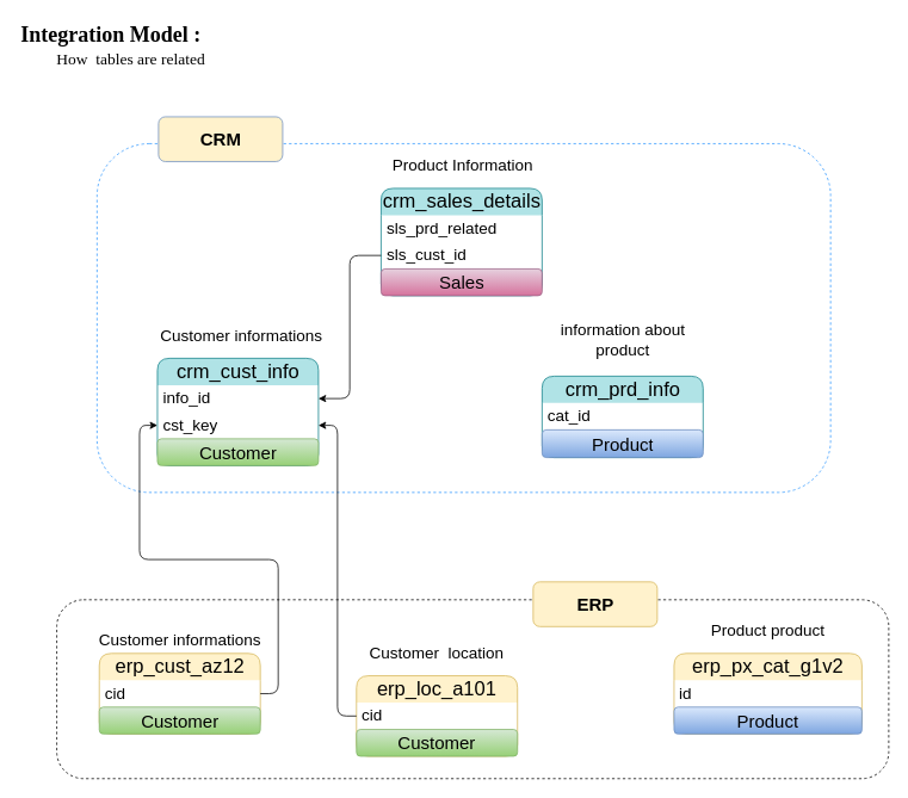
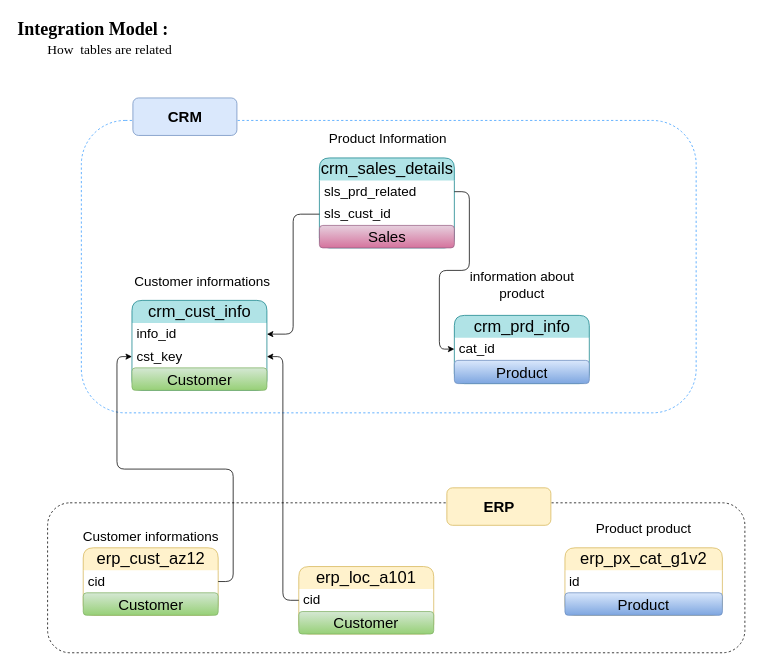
  <mxCell id="0" />
  <mxCell id="1" parent="0" />
  <mxCell id="2" value="" style="rounded=1;whiteSpace=wrap;html=1;fillColor=none;dashed=1;strokeColor=#3399FF;" parent="1" vertex="1"><mxGeometry x="108" y="160" width="820" height="390" as="geometry" /></mxCell>
  <mxCell id="3" value="" style="rounded=1;whiteSpace=wrap;html=1;fillColor=none;dashed=1;strokeColor=light-dark(#000000,#DDDF63);fontColor=light-dark(#000000,#BBBBBB);" parent="1" vertex="1"><mxGeometry x="63" y="670" width="930" height="200" as="geometry" /></mxCell>
  <mxCell id="4" value="&lt;font style=&quot;font-size: 22px;&quot; color=&quot;#000000&quot;&gt;crm_cust_info&lt;/font&gt;" style="swimlane;fontStyle=0;childLayout=stackLayout;horizontal=1;startSize=30;horizontalStack=0;resizeParent=1;resizeParentMax=0;resizeLast=0;collapsible=1;marginBottom=0;whiteSpace=wrap;html=1;strokeColor=#0e8088;fillColor=#b0e3e6;gradientDirection=east;fillStyle=solid;rounded=1;swimlaneLine=0;" parent="1" vertex="1"><mxGeometry x="175.5" y="400" width="180" height="120" as="geometry" /></mxCell>
  <mxCell id="5" value="&lt;span style=&quot;font-size: 18px;&quot;&gt;info_id&lt;/span&gt;" style="text;strokeColor=none;fillColor=none;align=left;verticalAlign=middle;spacingLeft=4;spacingRight=4;overflow=hidden;points=[[0,0.5],[1,0.5]];portConstraint=eastwest;rotatable=0;whiteSpace=wrap;html=1;rounded=1;" parent="4" vertex="1"><mxGeometry y="30" width="180" height="30" as="geometry" /></mxCell>
  <mxCell id="6" value="&lt;span style=&quot;font-size: 18px;&quot;&gt;cst_key&lt;/span&gt;" style="text;strokeColor=none;fillColor=none;align=left;verticalAlign=middle;spacingLeft=4;spacingRight=4;overflow=hidden;points=[[0,0.5],[1,0.5]];portConstraint=eastwest;rotatable=0;whiteSpace=wrap;html=1;rounded=1;" parent="4" vertex="1"><mxGeometry y="60" width="180" height="30" as="geometry" /></mxCell>
  <mxCell id="7" value="&lt;span style=&quot;font-size: 20px;&quot;&gt;Customer&lt;/span&gt;" style="text;html=1;strokeColor=#82b366;fillColor=#d5e8d4;align=center;verticalAlign=middle;whiteSpace=wrap;overflow=hidden;rounded=1;gradientColor=#97d077;" vertex="1" parent="4"><mxGeometry y="90" width="180" height="30" as="geometry" /></mxCell>
  <mxCell id="8" value="&lt;font style=&quot;font-size: 18px;&quot;&gt;Customer informations&lt;/font&gt;" style="text;html=1;align=center;verticalAlign=middle;whiteSpace=wrap;rounded=1;" parent="1" vertex="1"><mxGeometry x="138" y="350" width="262.5" height="50" as="geometry" /></mxCell>
  <mxCell id="9" value="&lt;font style=&quot;font-size: 22px;&quot; color=&quot;#000000&quot;&gt;crm_prd_info&lt;/font&gt;" style="swimlane;fontStyle=0;childLayout=stackLayout;horizontal=1;startSize=30;horizontalStack=0;resizeParent=1;resizeParentMax=0;resizeLast=0;collapsible=1;marginBottom=0;whiteSpace=wrap;html=1;strokeColor=#0e8088;fillColor=#b0e3e6;gradientDirection=east;fillStyle=solid;rounded=1;swimlaneLine=0;" parent="1" vertex="1"><mxGeometry x="605.5" y="420" width="180" height="91" as="geometry" /></mxCell>
  <mxCell id="10" value="&lt;span style=&quot;font-size: 18px;&quot;&gt;cat_id&lt;span style=&quot;white-space: pre;&quot;&gt;&#09;&lt;/span&gt;&lt;/span&gt;" style="text;strokeColor=none;fillColor=none;align=left;verticalAlign=middle;spacingLeft=4;spacingRight=4;overflow=hidden;points=[[0,0.5],[1,0.5]];portConstraint=eastwest;rotatable=0;whiteSpace=wrap;html=1;rounded=1;" parent="9" vertex="1"><mxGeometry y="30" width="180" height="30" as="geometry" /></mxCell>
  <mxCell id="11" value="&lt;span style=&quot;font-size: 20px;&quot;&gt;Product&lt;/span&gt;" style="text;html=1;strokeColor=#6c8ebf;fillColor=#dae8fc;align=center;verticalAlign=middle;whiteSpace=wrap;overflow=hidden;rounded=1;gradientColor=#7ea6e0;" vertex="1" parent="9"><mxGeometry y="60" width="180" height="31" as="geometry" /></mxCell>
  <mxCell id="12" value="&lt;font style=&quot;font-size: 18px;&quot;&gt;information about product&lt;/font&gt;" style="text;html=1;align=center;verticalAlign=middle;whiteSpace=wrap;rounded=1;" parent="1" vertex="1"><mxGeometry x="595.5" y="355" width="200" height="50" as="geometry" /></mxCell>
  <mxCell id="13" value="&lt;font style=&quot;font-size: 22px;&quot; color=&quot;#000000&quot;&gt;crm_sales_details&lt;/font&gt;" style="swimlane;fontStyle=0;childLayout=stackLayout;horizontal=1;startSize=30;horizontalStack=0;resizeParent=1;resizeParentMax=0;resizeLast=0;collapsible=1;marginBottom=0;whiteSpace=wrap;html=1;strokeColor=#0e8088;fillColor=#b0e3e6;gradientDirection=east;fillStyle=solid;rounded=1;swimlaneLine=0;" parent="1" vertex="1"><mxGeometry x="425.5" y="210" width="180" height="120" as="geometry" /></mxCell>
  <mxCell id="14" value="&lt;span style=&quot;font-size: 18px;&quot;&gt;sls_prd_related&lt;/span&gt;" style="text;strokeColor=none;fillColor=none;align=left;verticalAlign=middle;spacingLeft=4;spacingRight=4;overflow=hidden;points=[[0,0.5],[1,0.5]];portConstraint=eastwest;rotatable=0;whiteSpace=wrap;html=1;rounded=1;" parent="13" vertex="1"><mxGeometry y="30" width="180" height="30" as="geometry" /></mxCell>
  <mxCell id="15" value="&lt;span style=&quot;font-size: 18px;&quot;&gt;sls_cust_id&lt;/span&gt;" style="text;strokeColor=none;fillColor=none;align=left;verticalAlign=middle;spacingLeft=4;spacingRight=4;overflow=hidden;points=[[0,0.5],[1,0.5]];portConstraint=eastwest;rotatable=0;whiteSpace=wrap;html=1;rounded=1;" parent="13" vertex="1"><mxGeometry y="60" width="180" height="30" as="geometry" /></mxCell>
  <mxCell id="16" value="&lt;span style=&quot;font-size: 20px;&quot;&gt;Sales&lt;/span&gt;" style="text;html=1;strokeColor=#996185;fillColor=#e6d0de;align=center;verticalAlign=middle;whiteSpace=wrap;overflow=hidden;rounded=1;gradientColor=#d5739d;" vertex="1" parent="13"><mxGeometry y="90" width="180" height="30" as="geometry" /></mxCell>
  <mxCell id="17" value="&lt;span style=&quot;font-size: 18px;&quot;&gt;Product Information&amp;nbsp;&lt;/span&gt;" style="text;html=1;align=center;verticalAlign=middle;whiteSpace=wrap;rounded=1;" parent="1" vertex="1"><mxGeometry x="388" y="160" width="262.5" height="50" as="geometry" /></mxCell>
  <mxCell id="18" value="&lt;font style=&quot;font-size: 22px;&quot;&gt;erp_cust_az12&lt;/font&gt;" style="swimlane;fontStyle=0;childLayout=stackLayout;horizontal=1;startSize=30;horizontalStack=0;resizeParent=1;resizeParentMax=0;resizeLast=0;collapsible=1;marginBottom=0;whiteSpace=wrap;html=1;strokeColor=#d6b656;fillColor=#fff2cc;gradientDirection=east;fillStyle=solid;rounded=1;swimlaneLine=0;fontColor=light-dark(#000000,#BBBBBB);" parent="1" vertex="1"><mxGeometry x="110.5" y="730" width="180" height="90" as="geometry" /></mxCell>
  <mxCell id="19" value="&lt;span style=&quot;font-size: 18px;&quot;&gt;cid&lt;/span&gt;" style="text;strokeColor=none;fillColor=none;align=left;verticalAlign=middle;spacingLeft=4;spacingRight=4;overflow=hidden;points=[[0,0.5],[1,0.5]];portConstraint=eastwest;rotatable=0;whiteSpace=wrap;html=1;rounded=1;fontColor=light-dark(#000000,#BBBBBB);" parent="18" vertex="1"><mxGeometry y="30" width="180" height="30" as="geometry" /></mxCell>
  <mxCell id="20" value="&lt;span style=&quot;font-size: 20px;&quot;&gt;Customer&lt;/span&gt;" style="text;html=1;strokeColor=#82b366;fillColor=#d5e8d4;align=center;verticalAlign=middle;whiteSpace=wrap;overflow=hidden;rounded=1;gradientColor=#97d077;" vertex="1" parent="18"><mxGeometry y="60" width="180" height="30" as="geometry" /></mxCell>
  <mxCell id="21" value="&lt;font style=&quot;font-size: 18px;&quot;&gt;Customer informations&lt;/font&gt;" style="text;html=1;align=center;verticalAlign=middle;whiteSpace=wrap;rounded=1;fontColor=light-dark(#000000,#BBBBBB);" parent="1" vertex="1"><mxGeometry x="100.5" y="690" width="200" height="50" as="geometry" /></mxCell>
  <mxCell id="22" value="&lt;font style=&quot;font-size: 22px;&quot;&gt;erp_loc_a101&lt;/font&gt;" style="swimlane;fontStyle=0;childLayout=stackLayout;horizontal=1;startSize=30;horizontalStack=0;resizeParent=1;resizeParentMax=0;resizeLast=0;collapsible=1;marginBottom=0;whiteSpace=wrap;html=1;strokeColor=#d6b656;fillColor=#fff2cc;gradientDirection=east;fillStyle=solid;rounded=1;swimlaneLine=0;fontColor=light-dark(#000000,#BBBBBB);" parent="1" vertex="1"><mxGeometry x="398" y="755" width="180" height="90" as="geometry" /></mxCell>
  <mxCell id="23" value="&lt;span style=&quot;font-size: 18px;&quot;&gt;cid&lt;/span&gt;" style="text;strokeColor=none;fillColor=none;align=left;verticalAlign=middle;spacingLeft=4;spacingRight=4;overflow=hidden;points=[[0,0.5],[1,0.5]];portConstraint=eastwest;rotatable=0;whiteSpace=wrap;html=1;rounded=1;fontColor=light-dark(#000000,#BBBBBB);" parent="22" vertex="1"><mxGeometry y="30" width="180" height="30" as="geometry" /></mxCell>
  <mxCell id="24" value="&lt;span style=&quot;font-size: 20px;&quot;&gt;Customer&lt;/span&gt;" style="text;html=1;strokeColor=#82b366;fillColor=#d5e8d4;align=center;verticalAlign=middle;whiteSpace=wrap;overflow=hidden;rounded=1;gradientColor=#97d077;" vertex="1" parent="22"><mxGeometry y="60" width="180" height="30" as="geometry" /></mxCell>
- <mxCell id="25" value="&lt;span style=&quot;font-size: 18px;&quot;&gt;Customer&amp;nbsp; location&lt;/span&gt;" style="text;html=1;align=center;verticalAlign=middle;whiteSpace=wrap;rounded=1;fontColor=light-dark(#000000,#BBBBBB);" parent="1" vertex="1"><mxGeometry x="388" y="705" width="200" height="50" as="geometry" /></mxCell>
  <mxCell id="26" value="&lt;font style=&quot;font-size: 22px;&quot;&gt;erp_px_cat_g1v2&lt;/font&gt;" style="swimlane;fontStyle=0;childLayout=stackLayout;horizontal=1;startSize=30;horizontalStack=0;resizeParent=1;resizeParentMax=0;resizeLast=0;collapsible=1;marginBottom=0;whiteSpace=wrap;html=1;strokeColor=#d6b656;fillColor=#fff2cc;gradientDirection=east;fillStyle=solid;rounded=1;swimlaneLine=0;fontColor=light-dark(#000000,#BBBBBB);" parent="1" vertex="1"><mxGeometry x="753" y="730" width="210" height="90" as="geometry" /></mxCell>
  <mxCell id="27" value="&lt;span style=&quot;font-size: 18px;&quot;&gt;id&lt;/span&gt;" style="text;strokeColor=none;fillColor=none;align=left;verticalAlign=middle;spacingLeft=4;spacingRight=4;overflow=hidden;points=[[0,0.5],[1,0.5]];portConstraint=eastwest;rotatable=0;whiteSpace=wrap;html=1;rounded=1;fontColor=light-dark(#000000,#BBBBBB);" parent="26" vertex="1"><mxGeometry y="30" width="210" height="30" as="geometry" /></mxCell>
  <mxCell id="28" value="&lt;span style=&quot;font-size: 20px;&quot;&gt;Product&lt;/span&gt;" style="text;html=1;strokeColor=#6c8ebf;fillColor=#dae8fc;align=center;verticalAlign=middle;whiteSpace=wrap;overflow=hidden;rounded=1;gradientColor=#7ea6e0;fontColor=light-dark(#000000,#BBBBBB);" vertex="1" parent="26"><mxGeometry y="60" width="210" height="30" as="geometry" /></mxCell>
  <mxCell id="29" value="&lt;span style=&quot;font-size: 18px;&quot;&gt;Product product&lt;/span&gt;" style="text;html=1;align=center;verticalAlign=middle;whiteSpace=wrap;rounded=1;fontColor=light-dark(#000000,#BBBBBB);" parent="1" vertex="1"><mxGeometry x="753" y="680" width="210" height="50" as="geometry" /></mxCell>
  <mxCell id="30" style="edgeStyle=orthogonalEdgeStyle;rounded=1;orthogonalLoop=1;jettySize=auto;html=1;entryX=1;entryY=0.5;entryDx=0;entryDy=0;" parent="1" source="23" target="6" edge="1"><mxGeometry relative="1" as="geometry" /></mxCell>
  <mxCell id="31" style="edgeStyle=orthogonalEdgeStyle;rounded=1;orthogonalLoop=1;jettySize=auto;html=1;entryX=0;entryY=0.5;entryDx=0;entryDy=0;" parent="1" source="19" target="6" edge="1"><mxGeometry relative="1" as="geometry"><mxPoint x="58" y="470" as="targetPoint" /></mxGeometry></mxCell>
+ <mxCell id="32" style="edgeStyle=orthogonalEdgeStyle;rounded=1;orthogonalLoop=1;jettySize=auto;html=1;entryX=0;entryY=0.5;entryDx=0;entryDy=0;" parent="1" source="14" target="10" edge="1"><mxGeometry relative="1" as="geometry" /></mxCell>
  <mxCell id="33" style="edgeStyle=orthogonalEdgeStyle;rounded=1;orthogonalLoop=1;jettySize=auto;html=1;entryX=1;entryY=0.5;entryDx=0;entryDy=0;" parent="1" source="15" target="5" edge="1"><mxGeometry relative="1" as="geometry" /></mxCell>
  <mxCell id="34" value="&lt;b&gt;&lt;font style=&quot;font-size: 24px;&quot; face=&quot;Times New Roman&quot;&gt;Integration Model :&lt;/font&gt;&lt;/b&gt;&lt;div&gt;&lt;font style=&quot;&quot; face=&quot;Times New Roman&quot;&gt;&lt;span style=&quot;font-size: 20px; white-space: pre;&quot;&gt;&#09;&lt;/span&gt;&lt;font style=&quot;font-size: 18px;&quot;&gt;How&amp;nbsp; tables are related&lt;/font&gt;&lt;/font&gt;&lt;/div&gt;" style="text;html=1;align=left;verticalAlign=middle;whiteSpace=wrap;rounded=1;" parent="1" vertex="1"><mxGeometry x="20.5" y="20" width="305" height="60" as="geometry" /></mxCell>
- <mxCell id="35" value="&lt;font style=&quot;color: rgb(0, 0, 0); font-size: 20px;&quot;&gt;&lt;b&gt;CRM&lt;/b&gt;&lt;/font&gt;" style="rounded=1;whiteSpace=wrap;html=1;fillColor=#fff2cc;strokeColor=#6c8ebf;" parent="1" vertex="1"><mxGeometry x="176.75" y="130" width="138.75" height="50" as="geometry" /></mxCell>
+ <mxCell id="35" value="&lt;font style=&quot;color: rgb(0, 0, 0); font-size: 20px;&quot;&gt;&lt;b&gt;CRM&lt;/b&gt;&lt;/font&gt;" style="rounded=1;whiteSpace=wrap;html=1;fillColor=#dae8fc;strokeColor=#6c8ebf;" parent="1" vertex="1"><mxGeometry x="176.75" y="130" width="138.75" height="50" as="geometry" /></mxCell>
  <mxCell id="36" value="&lt;font style=&quot;color: rgb(0, 0, 0); font-size: 20px;&quot;&gt;&lt;b&gt;ERP&lt;/b&gt;&lt;/font&gt;" style="rounded=1;whiteSpace=wrap;html=1;fillColor=#fff2cc;strokeColor=#d6b656;" parent="1" vertex="1"><mxGeometry x="595.5" y="650" width="138.75" height="50" as="geometry" /></mxCell>
